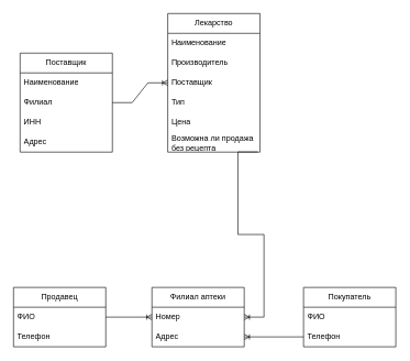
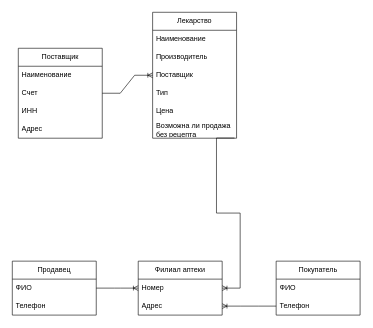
  <mxCell id="0" />
  <mxCell id="1" parent="0" />
  <mxCell id="2" value="Лекарство" style="swimlane;fontStyle=0;childLayout=stackLayout;horizontal=1;startSize=30;horizontalStack=0;resizeParent=1;resizeParentMax=0;resizeLast=0;collapsible=1;marginBottom=0;whiteSpace=wrap;html=1;" vertex="1" parent="1"><mxGeometry x="254" y="20" width="140" height="210" as="geometry" /></mxCell>
  <mxCell id="3" value="Наименование" style="text;strokeColor=none;fillColor=none;align=left;verticalAlign=middle;spacingLeft=4;spacingRight=4;overflow=hidden;points=[[0,0.5],[1,0.5]];portConstraint=eastwest;rotatable=0;whiteSpace=wrap;html=1;" vertex="1" parent="2"><mxGeometry y="30" width="140" height="30" as="geometry" /></mxCell>
  <mxCell id="4" value="Производитель" style="text;strokeColor=none;fillColor=none;align=left;verticalAlign=middle;spacingLeft=4;spacingRight=4;overflow=hidden;points=[[0,0.5],[1,0.5]];portConstraint=eastwest;rotatable=0;whiteSpace=wrap;html=1;" vertex="1" parent="2"><mxGeometry y="60" width="140" height="30" as="geometry" /></mxCell>
  <mxCell id="5" value="Поставщик" style="text;strokeColor=none;fillColor=none;align=left;verticalAlign=middle;spacingLeft=4;spacingRight=4;overflow=hidden;points=[[0,0.5],[1,0.5]];portConstraint=eastwest;rotatable=0;whiteSpace=wrap;html=1;" vertex="1" parent="2"><mxGeometry y="90" width="140" height="30" as="geometry" /></mxCell>
  <mxCell id="6" value="Тип" style="text;strokeColor=none;fillColor=none;align=left;verticalAlign=middle;spacingLeft=4;spacingRight=4;overflow=hidden;points=[[0,0.5],[1,0.5]];portConstraint=eastwest;rotatable=0;whiteSpace=wrap;html=1;" vertex="1" parent="2"><mxGeometry y="120" width="140" height="30" as="geometry" /></mxCell>
  <mxCell id="7" value="Цена" style="text;strokeColor=none;fillColor=none;align=left;verticalAlign=middle;spacingLeft=4;spacingRight=4;overflow=hidden;points=[[0,0.5],[1,0.5]];portConstraint=eastwest;rotatable=0;whiteSpace=wrap;html=1;" vertex="1" parent="2"><mxGeometry y="150" width="140" height="30" as="geometry" /></mxCell>
  <mxCell id="8" value="Возможна ли продажа без рецепта" style="text;strokeColor=none;fillColor=none;align=left;verticalAlign=middle;spacingLeft=4;spacingRight=4;overflow=hidden;points=[[0,0.5],[1,0.5]];portConstraint=eastwest;rotatable=0;whiteSpace=wrap;html=1;" vertex="1" parent="2"><mxGeometry y="180" width="140" height="30" as="geometry" /></mxCell>
  <mxCell id="9" value="Покупатель" style="swimlane;fontStyle=0;childLayout=stackLayout;horizontal=1;startSize=30;horizontalStack=0;resizeParent=1;resizeParentMax=0;resizeLast=0;collapsible=1;marginBottom=0;whiteSpace=wrap;html=1;" vertex="1" parent="1"><mxGeometry x="460" y="435" width="140" height="90" as="geometry" /></mxCell>
  <mxCell id="10" value="ФИО" style="text;strokeColor=none;fillColor=none;align=left;verticalAlign=middle;spacingLeft=4;spacingRight=4;overflow=hidden;points=[[0,0.5],[1,0.5]];portConstraint=eastwest;rotatable=0;whiteSpace=wrap;html=1;" vertex="1" parent="9"><mxGeometry y="30" width="140" height="30" as="geometry" /></mxCell>
  <mxCell id="11" value="Телефон" style="text;strokeColor=none;fillColor=none;align=left;verticalAlign=middle;spacingLeft=4;spacingRight=4;overflow=hidden;points=[[0,0.5],[1,0.5]];portConstraint=eastwest;rotatable=0;whiteSpace=wrap;html=1;" vertex="1" parent="9"><mxGeometry y="60" width="140" height="30" as="geometry" /></mxCell>
  <mxCell id="12" value="Поставщик" style="swimlane;fontStyle=0;childLayout=stackLayout;horizontal=1;startSize=30;horizontalStack=0;resizeParent=1;resizeParentMax=0;resizeLast=0;collapsible=1;marginBottom=0;whiteSpace=wrap;html=1;" vertex="1" parent="1"><mxGeometry x="30" y="80" width="140" height="150" as="geometry" /></mxCell>
  <mxCell id="13" value="Наименование" style="text;strokeColor=none;fillColor=none;align=left;verticalAlign=middle;spacingLeft=4;spacingRight=4;overflow=hidden;points=[[0,0.5],[1,0.5]];portConstraint=eastwest;rotatable=0;whiteSpace=wrap;html=1;" vertex="1" parent="12"><mxGeometry y="30" width="140" height="30" as="geometry" /></mxCell>
- <mxCell id="14" value="Филиал" style="text;strokeColor=none;fillColor=none;align=left;verticalAlign=middle;spacingLeft=4;spacingRight=4;overflow=hidden;points=[[0,0.5],[1,0.5]];portConstraint=eastwest;rotatable=0;whiteSpace=wrap;html=1;" vertex="1" parent="12"><mxGeometry y="60" width="140" height="30" as="geometry" /></mxCell>
+ <mxCell id="14" value="Счет" style="text;strokeColor=none;fillColor=none;align=left;verticalAlign=middle;spacingLeft=4;spacingRight=4;overflow=hidden;points=[[0,0.5],[1,0.5]];portConstraint=eastwest;rotatable=0;whiteSpace=wrap;html=1;" vertex="1" parent="12"><mxGeometry y="60" width="140" height="30" as="geometry" /></mxCell>
  <mxCell id="15" value="ИНН" style="text;strokeColor=none;fillColor=none;align=left;verticalAlign=middle;spacingLeft=4;spacingRight=4;overflow=hidden;points=[[0,0.5],[1,0.5]];portConstraint=eastwest;rotatable=0;whiteSpace=wrap;html=1;" vertex="1" parent="12"><mxGeometry y="90" width="140" height="30" as="geometry" /></mxCell>
  <mxCell id="16" value="Адрес" style="text;strokeColor=none;fillColor=none;align=left;verticalAlign=middle;spacingLeft=4;spacingRight=4;overflow=hidden;points=[[0,0.5],[1,0.5]];portConstraint=eastwest;rotatable=0;whiteSpace=wrap;html=1;" vertex="1" parent="12"><mxGeometry y="120" width="140" height="30" as="geometry" /></mxCell>
  <mxCell id="17" value="Филиал аптеки" style="swimlane;fontStyle=0;childLayout=stackLayout;horizontal=1;startSize=30;horizontalStack=0;resizeParent=1;resizeParentMax=0;resizeLast=0;collapsible=1;marginBottom=0;whiteSpace=wrap;html=1;" vertex="1" parent="1"><mxGeometry x="230" y="435" width="140" height="90" as="geometry" /></mxCell>
  <mxCell id="18" value="Номер" style="text;strokeColor=none;fillColor=none;align=left;verticalAlign=middle;spacingLeft=4;spacingRight=4;overflow=hidden;points=[[0,0.5],[1,0.5]];portConstraint=eastwest;rotatable=0;whiteSpace=wrap;html=1;" vertex="1" parent="17"><mxGeometry y="30" width="140" height="30" as="geometry" /></mxCell>
  <mxCell id="19" value="Адрес" style="text;strokeColor=none;fillColor=none;align=left;verticalAlign=middle;spacingLeft=4;spacingRight=4;overflow=hidden;points=[[0,0.5],[1,0.5]];portConstraint=eastwest;rotatable=0;whiteSpace=wrap;html=1;" vertex="1" parent="17"><mxGeometry y="60" width="140" height="30" as="geometry" /></mxCell>
  <mxCell id="20" value="Продавец" style="swimlane;fontStyle=0;childLayout=stackLayout;horizontal=1;startSize=30;horizontalStack=0;resizeParent=1;resizeParentMax=0;resizeLast=0;collapsible=1;marginBottom=0;whiteSpace=wrap;html=1;" vertex="1" parent="1"><mxGeometry x="20" y="435" width="140" height="90" as="geometry" /></mxCell>
  <mxCell id="21" value="ФИО" style="text;strokeColor=none;fillColor=none;align=left;verticalAlign=middle;spacingLeft=4;spacingRight=4;overflow=hidden;points=[[0,0.5],[1,0.5]];portConstraint=eastwest;rotatable=0;whiteSpace=wrap;html=1;" vertex="1" parent="20"><mxGeometry y="30" width="140" height="30" as="geometry" /></mxCell>
  <mxCell id="22" value="Телефон" style="text;strokeColor=none;fillColor=none;align=left;verticalAlign=middle;spacingLeft=4;spacingRight=4;overflow=hidden;points=[[0,0.5],[1,0.5]];portConstraint=eastwest;rotatable=0;whiteSpace=wrap;html=1;" vertex="1" parent="20"><mxGeometry y="60" width="140" height="30" as="geometry" /></mxCell>
  <mxCell id="23" value="" style="edgeStyle=entityRelationEdgeStyle;fontSize=12;html=1;endArrow=ERoneToMany;rounded=0;exitX=0;exitY=0.5;exitDx=0;exitDy=0;" edge="1" parent="1" source="11" target="19"><mxGeometry width="100" height="100" relative="1" as="geometry"><mxPoint x="274" y="670" as="sourcePoint" /><mxPoint x="374" y="570" as="targetPoint" /></mxGeometry></mxCell>
  <mxCell id="24" value="" style="edgeStyle=entityRelationEdgeStyle;fontSize=12;html=1;endArrow=ERoneToMany;rounded=0;exitX=1;exitY=0.5;exitDx=0;exitDy=0;entryX=0;entryY=0.5;entryDx=0;entryDy=0;" edge="1" parent="1" source="21" target="18"><mxGeometry width="100" height="100" relative="1" as="geometry"><mxPoint x="460" y="400" as="sourcePoint" /><mxPoint x="560" y="300" as="targetPoint" /></mxGeometry></mxCell>
  <mxCell id="25" value="" style="edgeStyle=entityRelationEdgeStyle;fontSize=12;html=1;endArrow=ERoneToMany;rounded=0;exitX=1;exitY=0.5;exitDx=0;exitDy=0;entryX=0;entryY=0.5;entryDx=0;entryDy=0;" edge="1" parent="1" source="14" target="5"><mxGeometry width="100" height="100" relative="1" as="geometry"><mxPoint x="170" y="490" as="sourcePoint" /><mxPoint x="240" y="490" as="targetPoint" /></mxGeometry></mxCell>
  <mxCell id="26" value="" style="edgeStyle=entityRelationEdgeStyle;fontSize=12;html=1;endArrow=ERoneToMany;rounded=0;entryX=1;entryY=0.5;entryDx=0;entryDy=0;exitX=0.975;exitY=0.989;exitDx=0;exitDy=0;exitPerimeter=0;" edge="1" parent="1" source="8" target="18"><mxGeometry width="100" height="100" relative="1" as="geometry"><mxPoint x="390" y="230" as="sourcePoint" /><mxPoint x="560" y="300" as="targetPoint" /></mxGeometry></mxCell>
